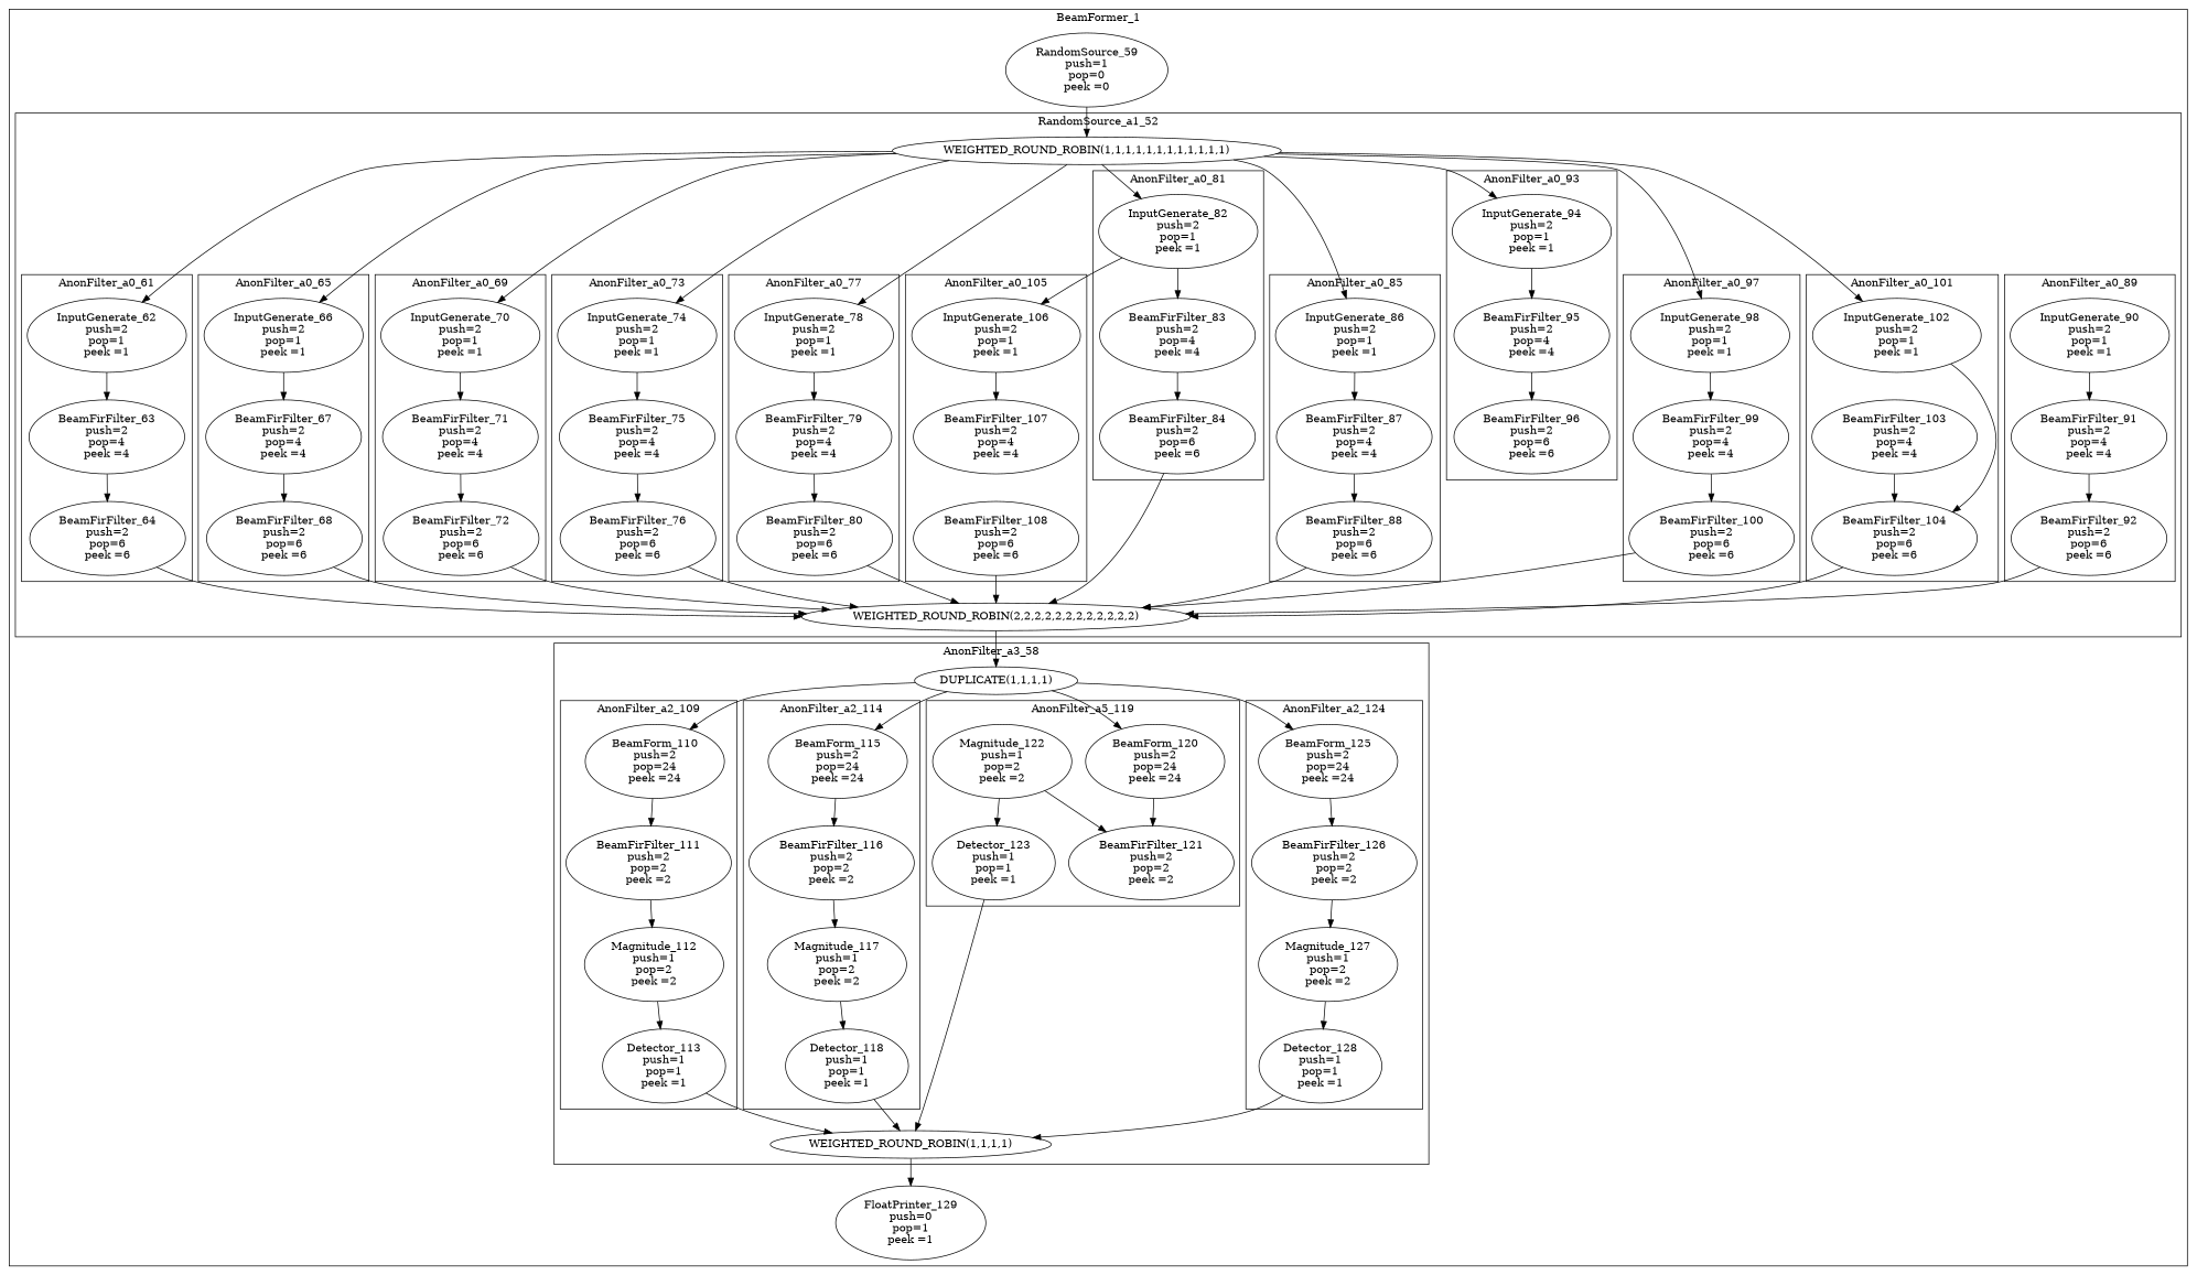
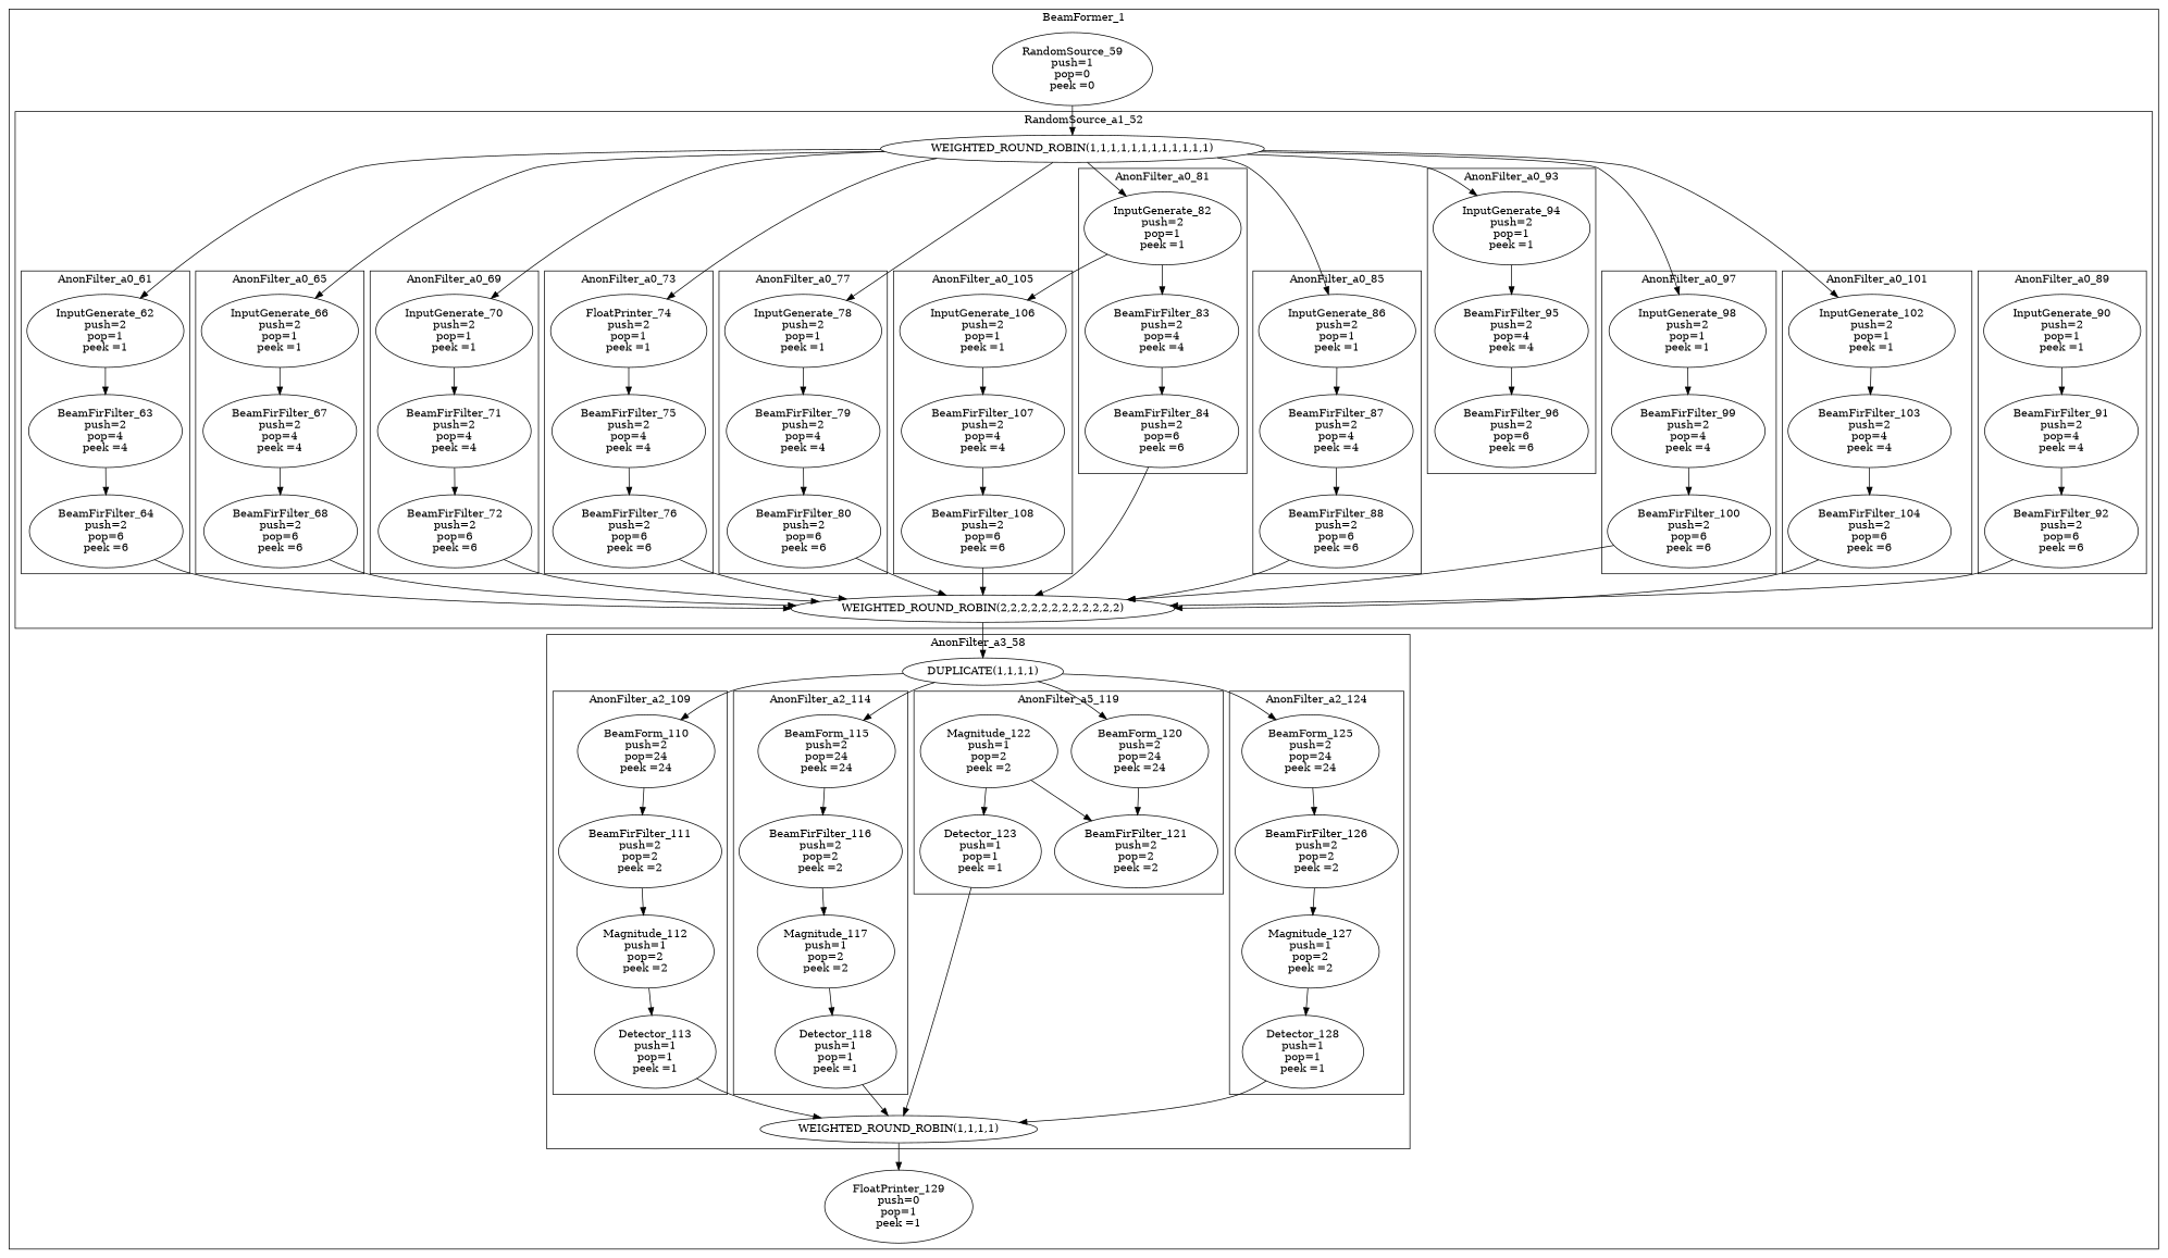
  digraph {
    n1 [label="InputGenerate_62\npush=2\npop=1\npeek =1"]
    n2 [label="BeamFirFilter_63\npush=2\npop=4\npeek =4"]
    n3 [label="BeamFirFilter_64\npush=2\npop=6\npeek =6"]
    n4 [label="InputGenerate_66\npush=2\npop=1\npeek =1"]
    n5 [label="BeamFirFilter_67\npush=2\npop=4\npeek =4"]
    n6 [label="BeamFirFilter_68\npush=2\npop=6\npeek =6"]
    n7 [label="InputGenerate_70\npush=2\npop=1\npeek =1"]
    n8 [label="BeamFirFilter_71\npush=2\npop=4\npeek =4"]
    n9 [label="BeamFirFilter_72\npush=2\npop=6\npeek =6"]
-   n10 [label="InputGenerate_74\npush=2\npop=1\npeek =1"]
+   n10 [label="FloatPrinter_74\npush=2\npop=1\npeek =1"]
    n11 [label="BeamFirFilter_75\npush=2\npop=4\npeek =4"]
    n12 [label="BeamFirFilter_76\npush=2\npop=6\npeek =6"]
    n13 [label="InputGenerate_78\npush=2\npop=1\npeek =1"]
    n14 [label="BeamFirFilter_79\npush=2\npop=4\npeek =4"]
    n15 [label="BeamFirFilter_80\npush=2\npop=6\npeek =6"]
    n16 [label="InputGenerate_82\npush=2\npop=1\npeek =1"]
    n17 [label="BeamFirFilter_83\npush=2\npop=4\npeek =4"]
    n18 [label="BeamFirFilter_84\npush=2\npop=6\npeek =6"]
    n19 [label="InputGenerate_86\npush=2\npop=1\npeek =1"]
    n20 [label="BeamFirFilter_87\npush=2\npop=4\npeek =4"]
    n21 [label="BeamFirFilter_88\npush=2\npop=6\npeek =6"]
    n22 [label="InputGenerate_90\npush=2\npop=1\npeek =1"]
    n23 [label="BeamFirFilter_91\npush=2\npop=4\npeek =4"]
    n24 [label="BeamFirFilter_92\npush=2\npop=6\npeek =6"]
    n25 [label="InputGenerate_94\npush=2\npop=1\npeek =1"]
    n26 [label="BeamFirFilter_95\npush=2\npop=4\npeek =4"]
    n27 [label="BeamFirFilter_96\npush=2\npop=6\npeek =6"]
    n28 [label="InputGenerate_98\npush=2\npop=1\npeek =1"]
    n29 [label="BeamFirFilter_99\npush=2\npop=4\npeek =4"]
    n30 [label="BeamFirFilter_100\npush=2\npop=6\npeek =6"]
    n31 [label="InputGenerate_102\npush=2\npop=1\npeek =1"]
    n32 [label="BeamFirFilter_103\npush=2\npop=4\npeek =4"]
    n33 [label="BeamFirFilter_104\npush=2\npop=6\npeek =6"]
    n34 [label="InputGenerate_106\npush=2\npop=1\npeek =1"]
    n35 [label="BeamFirFilter_107\npush=2\npop=4\npeek =4"]
    n36 [label="BeamFirFilter_108\npush=2\npop=6\npeek =6"]
    n37 [label="WEIGHTED_ROUND_ROBIN(1,1,1,1,1,1,1,1,1,1,1,1)"]
    n38 [label="WEIGHTED_ROUND_ROBIN(2,2,2,2,2,2,2,2,2,2,2,2)"]
    n39 [label="BeamForm_110\npush=2\npop=24\npeek =24"]
    n40 [label="BeamFirFilter_111\npush=2\npop=2\npeek =2"]
    n41 [label="Magnitude_112\npush=1\npop=2\npeek =2"]
    n42 [label="Detector_113\npush=1\npop=1\npeek =1"]
    n43 [label="BeamForm_115\npush=2\npop=24\npeek =24"]
    n44 [label="BeamFirFilter_116\npush=2\npop=2\npeek =2"]
    n45 [label="Magnitude_117\npush=1\npop=2\npeek =2"]
    n46 [label="Detector_118\npush=1\npop=1\npeek =1"]
    n47 [label="BeamForm_120\npush=2\npop=24\npeek =24"]
    n48 [label="BeamFirFilter_121\npush=2\npop=2\npeek =2"]
    n49 [label="Magnitude_122\npush=1\npop=2\npeek =2"]
    n50 [label="Detector_123\npush=1\npop=1\npeek =1"]
    n51 [label="BeamForm_125\npush=2\npop=24\npeek =24"]
    n52 [label="BeamFirFilter_126\npush=2\npop=2\npeek =2"]
    n53 [label="Magnitude_127\npush=1\npop=2\npeek =2"]
    n54 [label="Detector_128\npush=1\npop=1\npeek =1"]
    n55 [label="DUPLICATE(1,1,1,1)"]
    n56 [label="WEIGHTED_ROUND_ROBIN(1,1,1,1)"]
    n57 [label="RandomSource_59\npush=1\npop=0\npeek =0"]
    n58 [label="FloatPrinter_129\npush=0\npop=1\npeek =1"]
    subgraph cluster_1 {
      label=BeamFormer_1
      n57
      n58
      subgraph cluster_2 {
        label=RandomSource_a1_52
        n37
        n38
        subgraph cluster_3 {
          label=AnonFilter_a0_61
          n1
          n2
          n3
        }
        subgraph cluster_4 {
          label=AnonFilter_a0_65
          n4
          n5
          n6
        }
        subgraph cluster_5 {
          label=AnonFilter_a0_69
          n7
          n8
          n9
        }
        subgraph cluster_6 {
          label=AnonFilter_a0_73
          n10
          n11
          n12
        }
        subgraph cluster_7 {
          label=AnonFilter_a0_77
          n13
          n14
          n15
        }
        subgraph cluster_8 {
          label=AnonFilter_a0_81
          n16
          n17
          n18
        }
        subgraph cluster_9 {
          label=AnonFilter_a0_85
          n19
          n20
          n21
        }
        subgraph cluster_10 {
          label=AnonFilter_a0_89
          n22
          n23
          n24
        }
        subgraph cluster_11 {
          label=AnonFilter_a0_93
          n25
          n26
          n27
        }
        subgraph cluster_12 {
          label=AnonFilter_a0_97
          n28
          n29
          n30
        }
        subgraph cluster_13 {
          label=AnonFilter_a0_101
          n31
          n32
          n33
        }
        subgraph cluster_14 {
          label=AnonFilter_a0_105
          n34
          n35
          n36
        }
      }
      subgraph cluster_15 {
        label=AnonFilter_a3_58
        n55
        n56
        subgraph cluster_16 {
          label=AnonFilter_a2_109
          n39
          n40
          n41
          n42
        }
        subgraph cluster_17 {
          label=AnonFilter_a2_114
          n43
          n44
          n45
          n46
        }
        subgraph cluster_18 {
          label=AnonFilter_a5_119
          n47
          n48
          n49
          n50
        }
        subgraph cluster_19 {
          label=AnonFilter_a2_124
          n51
          n52
          n53
          n54
        }
      }
    }
    n1 -> n2
    n2 -> n3
    n3 -> n38
    n4 -> n5
    n5 -> n6
    n6 -> n38
    n7 -> n8
    n8 -> n9
    n9 -> n38
    n10 -> n11
    n11 -> n12
    n12 -> n38
    n13 -> n14
    n14 -> n15
    n15 -> n38
    n16 -> n17
    n16 -> n34
    n17 -> n18
    n18 -> n38
    n19 -> n20
    n20 -> n21
    n21 -> n38
    n22 -> n23
    n23 -> n24
    n24 -> n38
    n25 -> n26
    n26 -> n27
    n28 -> n29
    n29 -> n30
    n30 -> n38
-   n31 -> n33
+   n31 -> n32
    n32 -> n33
    n33 -> n38
    n34 -> n35
+   n35 -> n36
    n36 -> n38
    n37 -> n1
    n37 -> n4
    n37 -> n7
    n37 -> n10
    n37 -> n13
    n37 -> n16
    n37 -> n19
    n37 -> n25
    n37 -> n28
    n37 -> n31
    n38 -> n55
    n39 -> n40
    n40 -> n41
    n41 -> n42
    n42 -> n56
    n43 -> n44
    n44 -> n45
    n45 -> n46
    n46 -> n56
    n47 -> n48
    n49 -> n48
    n49 -> n50
    n50 -> n56
    n51 -> n52
    n52 -> n53
    n53 -> n54
    n54 -> n56
    n55 -> n39
    n55 -> n43
    n55 -> n47
    n55 -> n51
    n56 -> n58
    n57 -> n37
  }
